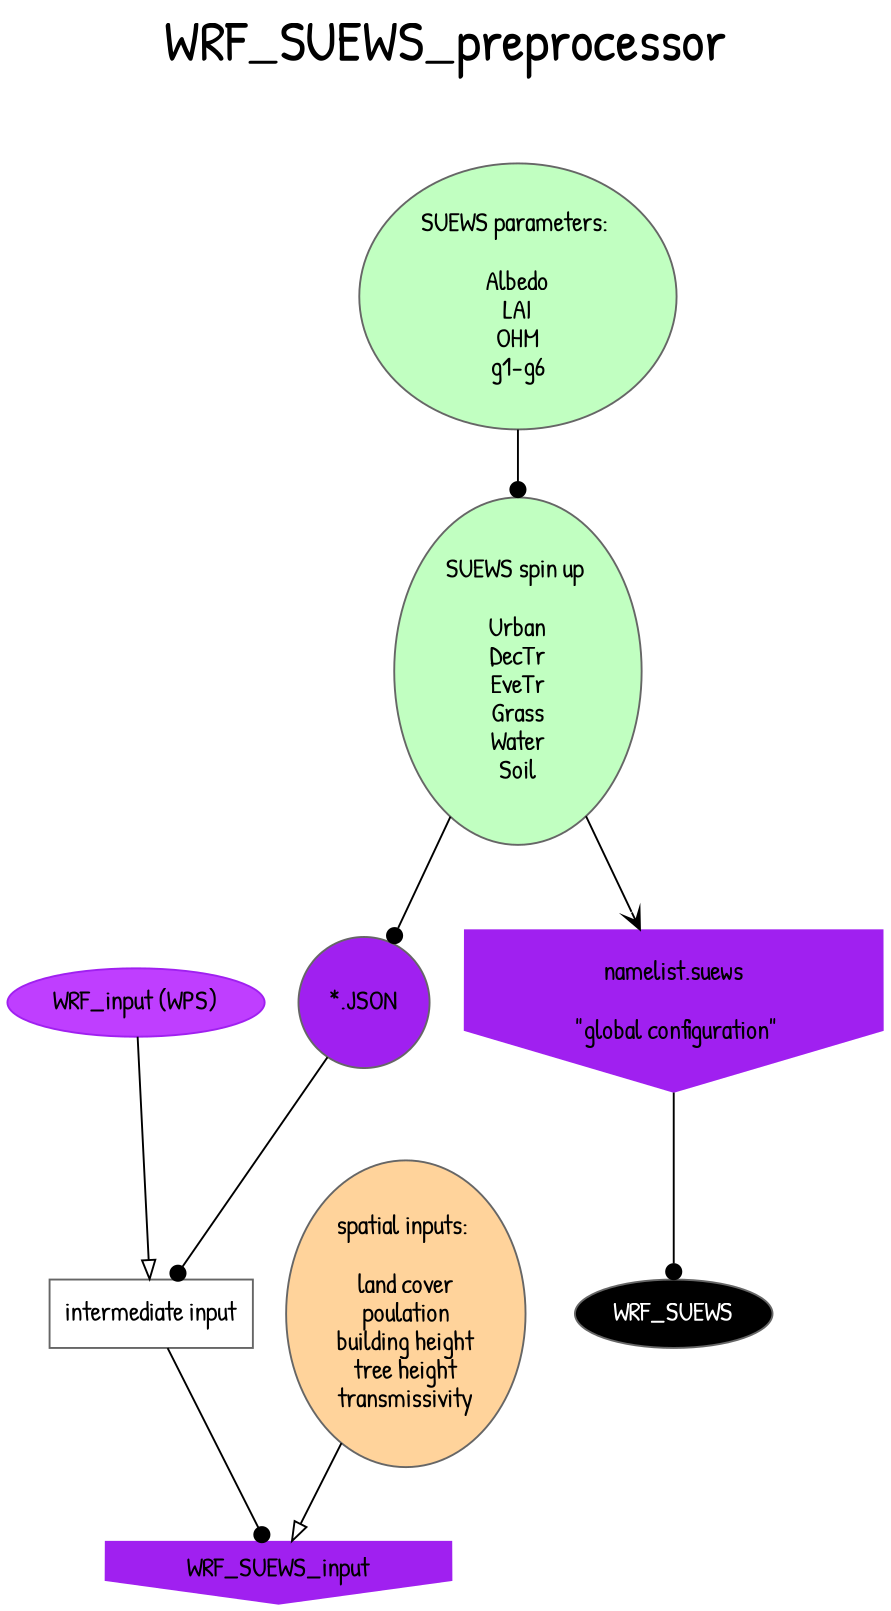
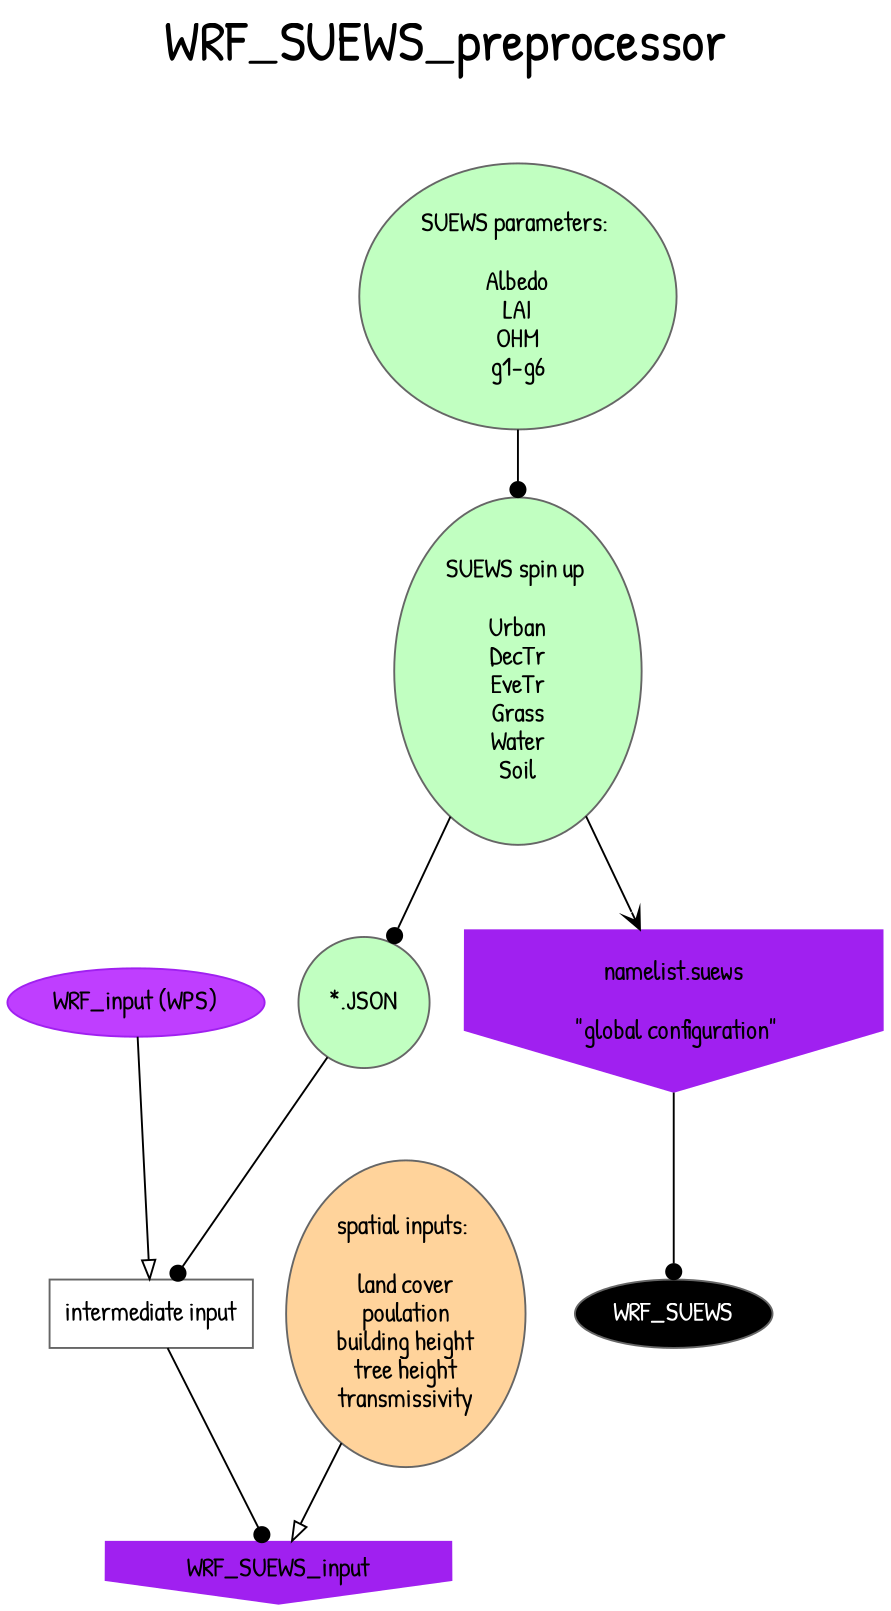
  digraph {
    fontname="Patrick Hand"
    fontsize=30
    label=WRF_SUEWS_preprocessor
    labelloc=t
    node [color=gray40 fontname="Patrick Hand" style=filled]
    edge [arrowhead=dot fontname="Patrick Hand"]
    n1 [color=purple fillcolor=darkorchid1 label="WRF_input (WPS)"]
    n2 [label="intermediate input" shape=polygon style=""]
    WRF_SUEWS_input [bgcolor=black color=purple shape=invhouse]
    n4 [fillcolor=darkseagreen1 label="SUEWS spin up \n\nUrban\nDecTr\nEveTr\nGrass\nWater\nSoil"]
-   n5 [fillcolor=purple label="*.JSON" shape=circle]
+   n5 [fillcolor=darkseagreen1 label="*.JSON" shape=circle]
    n6 [bgcolor=black color=purple label="namelist.suews\n\n \"global configuration\"" shape=invhouse]
    WRF_SUEWS [fillcolor=black fontcolor=white]
    n8 [fillcolor=darkseagreen1 label="SUEWS parameters: \n\nAlbedo\nLAI\nOHM\ng1-g6"]
    n9 [fillcolor=burlywood1 label="spatial inputs: \n\nland cover\npoulation\nbuilding height\ntree height\ntransmissivity"]
    n1 -> n2 [arrowhead=onormal]
    n2 -> WRF_SUEWS_input
    n4 -> n5
    n4 -> n6 [arrowhead=vee]
    n5 -> n2
    n6 -> WRF_SUEWS
    n8 -> n4
    n9 -> WRF_SUEWS_input [arrowhead=onormal]
  }
